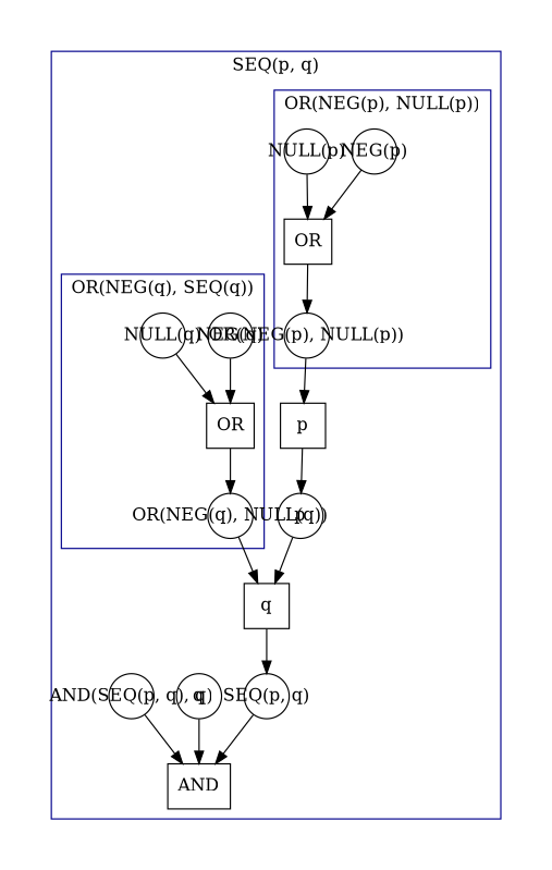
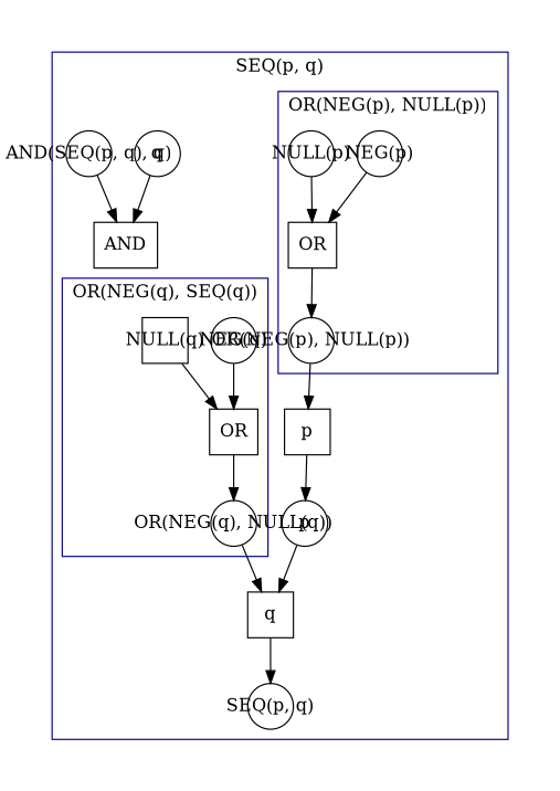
  digraph {
    rankdir=TB
    node [fixedsize=true shape=circle]
    n1 [label=p width=.5]
    n2 [label=q width=.5]
    n3 [label="SEQ(p, q)" width=.5]
    n4 [label="AND(SEQ(p, q), q)" width=.5]
    n5 [height=.5 label=p shape=rect width=.5 fixedsize=""]
    n6 [height=.5 label=q shape=rect width=.5 fixedsize=""]
    n7 [height=.5 label=AND shape=rect width=.5 fixedsize=""]
    n8 [label="OR(NEG(p), NULL(p))" width=.5]
    n9 [label="NEG(p)" width=.5]
    n10 [label="NULL(p)" width=.5]
    n11 [height=.5 label=OR shape=rect width=.5 fixedsize=""]
    n12 [label="OR(NEG(q), NULL(q))" width=.5]
    n13 [label="NEG(q)" width=.5]
-   n14 [label="NULL(q)" width=.5]
+   n14 [label="NULL(q)" shape=box width=.5]
    n15 [height=.5 label=OR shape=rect width=.5 fixedsize=""]
    subgraph cluster_1 {
      color=darkblue
      label="SEQ(p, q)"
      subgraph sub_2 {
        color=darkblue
        label="SEQ(p, q)"
        n1
        n2
        n3
        n4
      }
      subgraph sub_3 {
        color=darkblue
        label="SEQ(p, q)"
        n5
        n6
        n7
      }
      subgraph cluster_4 {
        color=darkblue
        label="OR(NEG(p), NULL(p))"
        subgraph sub_5 {
          color=darkblue
          label="OR(NEG(p), NULL(p))"
          n8
          n9
          n10
        }
        subgraph sub_6 {
          color=darkblue
          label="OR(NEG(p), NULL(p))"
          n11
        }
      }
      subgraph cluster_7 {
        color=darkblue
        label="OR(NEG(q), SEQ(q))"
        subgraph sub_8 {
          color=darkblue
          label="OR(NEG(q), NULL(q))"
          n12
          n13
          n14
        }
        subgraph sub_9 {
          color=darkblue
          label="OR(NEG(q), NULL(q))"
          n15
        }
      }
    }
    n1 -> n6
    n2 -> n7
-   n3 -> n7
    n4 -> n7
    n5 -> n1
    n6 -> n3
    n8 -> n5
    n9 -> n11
    n10 -> n11
    n11 -> n8
    n12 -> n6
    n13 -> n15
    n14 -> n15
    n15 -> n12
  }
